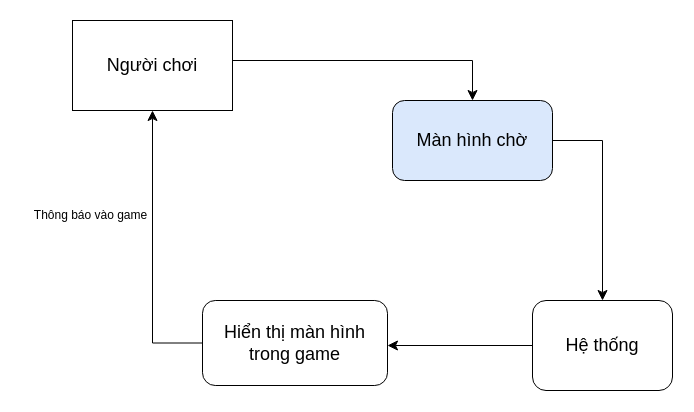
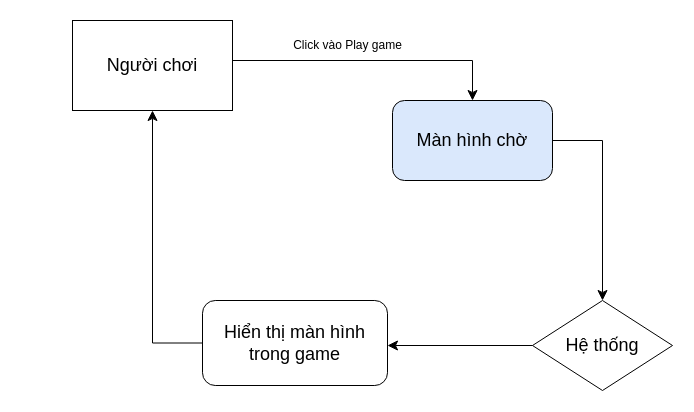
  <mxCell id="0" />
  <mxCell id="1" parent="0" />
  <mxCell id="2" value="&lt;font style=&quot;font-size: 18px;&quot;&gt;Người chơi&lt;/font&gt;" style="rounded=0;whiteSpace=wrap;html=1;" vertex="1" parent="1"><mxGeometry x="72" y="20" width="160" height="90" as="geometry" /></mxCell>
  <mxCell id="3" value="&lt;font style=&quot;font-size: 18px;&quot;&gt;Màn hình chờ&lt;/font&gt;" style="rounded=1;whiteSpace=wrap;html=1;fillColor=#dae8fc;" vertex="1" parent="1"><mxGeometry x="392" y="100" width="160" height="80" as="geometry" /></mxCell>
  <mxCell id="4" value="" style="edgeStyle=segmentEdgeStyle;endArrow=classic;html=1;curved=0;rounded=0;endSize=8;startSize=8;" edge="1" parent="1" target="3"><mxGeometry width="50" height="50" relative="1" as="geometry"><mxPoint x="232" y="60" as="sourcePoint" /><mxPoint x="282" y="10" as="targetPoint" /></mxGeometry></mxCell>
+ <mxCell id="5" value="Click vào Play game" style="text;html=1;align=center;verticalAlign=middle;resizable=0;points=[];autosize=1;strokeColor=none;fillColor=none;" vertex="1" parent="1"><mxGeometry x="282" y="30" width="130" height="30" as="geometry" /></mxCell>
  <mxCell id="6" value="" style="edgeStyle=segmentEdgeStyle;endArrow=classic;html=1;curved=0;rounded=0;endSize=8;startSize=8;" edge="1" parent="1" target="7"><mxGeometry width="50" height="50" relative="1" as="geometry"><mxPoint x="552" y="140" as="sourcePoint" /><mxPoint x="592" y="300" as="targetPoint" /></mxGeometry></mxCell>
- <mxCell id="7" value="&lt;span style=&quot;font-size: 18px;&quot;&gt;Hệ thống&lt;/span&gt;" style="rounded=1;whiteSpace=wrap;html=1;" vertex="1" parent="1"><mxGeometry x="532" y="300" width="140" height="90" as="geometry" /></mxCell>
+ <mxCell id="7" value="&lt;span style=&quot;font-size: 18px;&quot;&gt;Hệ thống&lt;/span&gt;" style="rhombus;whiteSpace=wrap;html=1;" vertex="1" parent="1"><mxGeometry x="532" y="300" width="140" height="90" as="geometry" /></mxCell>
  <mxCell id="8" value="&lt;span style=&quot;font-size: 18px;&quot;&gt;Hiển thị màn hình trong game&lt;/span&gt;" style="rounded=1;whiteSpace=wrap;html=1;" vertex="1" parent="1"><mxGeometry x="202" y="300" width="185" height="85" as="geometry" /></mxCell>
  <mxCell id="9" value="" style="edgeStyle=segmentEdgeStyle;endArrow=classic;html=1;curved=0;rounded=0;endSize=8;startSize=8;exitX=0;exitY=0.5;exitDx=0;exitDy=0;" edge="1" parent="1" source="7" target="8"><mxGeometry width="50" height="50" relative="1" as="geometry"><mxPoint x="432" y="290" as="sourcePoint" /><mxPoint x="482" y="240" as="targetPoint" /></mxGeometry></mxCell>
  <mxCell id="10" value="" style="edgeStyle=segmentEdgeStyle;endArrow=classic;html=1;curved=0;rounded=0;endSize=8;startSize=8;exitX=0;exitY=0.5;exitDx=0;exitDy=0;entryX=0.5;entryY=1;entryDx=0;entryDy=0;" edge="1" parent="1" source="8" target="2"><mxGeometry width="50" height="50" relative="1" as="geometry"><mxPoint x="72" y="290" as="sourcePoint" /><mxPoint x="122" y="240" as="targetPoint" /></mxGeometry></mxCell>
- <mxCell id="11" value="Thông báo vào game" style="text;html=1;align=center;verticalAlign=middle;resizable=0;points=[];autosize=1;strokeColor=none;fillColor=none;" vertex="1" parent="1"><mxGeometry x="20" y="200" width="140" height="30" as="geometry" /></mxCell>
